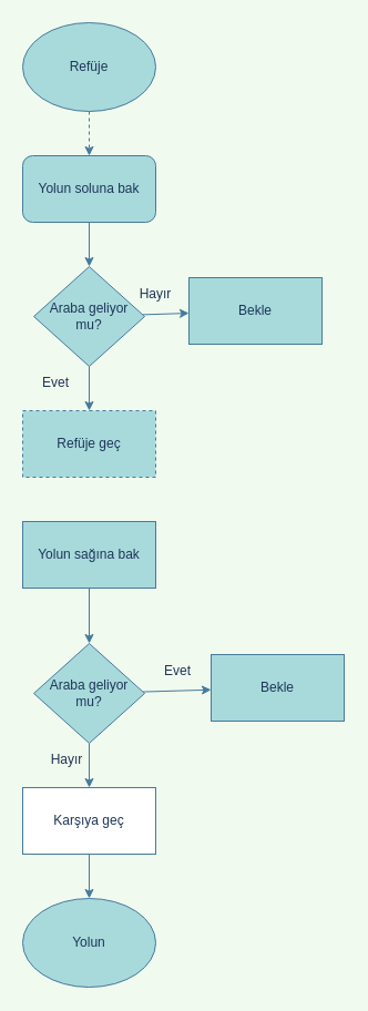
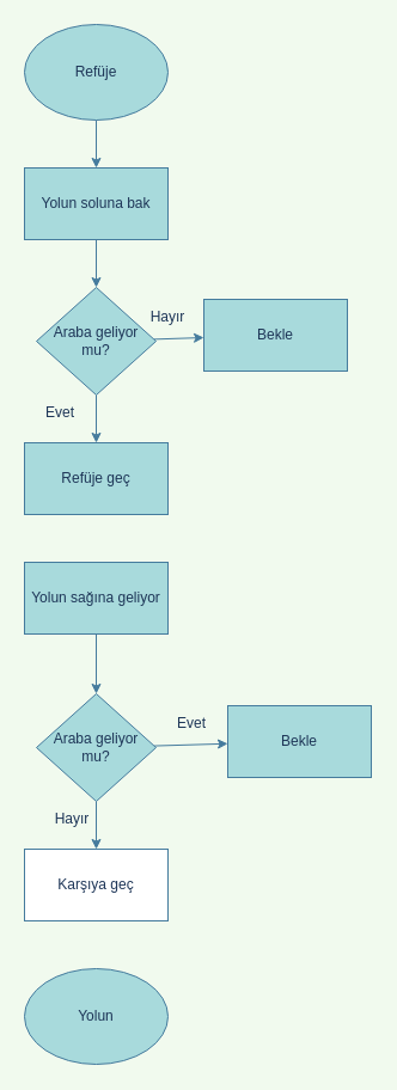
  <mxCell id="0" />
  <mxCell id="1" parent="0" />
- <mxCell id="2" style="edgeStyle=none;rounded=0;orthogonalLoop=1;jettySize=auto;html=1;entryX=0.5;entryY=0;entryDx=0;entryDy=0;labelBackgroundColor=#F1FAEE;strokeColor=#457B9D;fontColor=#1D3557;dashed=1;" edge="1" parent="1" source="3" target="6"><mxGeometry relative="1" as="geometry" /></mxCell>
+ <mxCell id="2" style="edgeStyle=none;rounded=0;orthogonalLoop=1;jettySize=auto;html=1;entryX=0.5;entryY=0;entryDx=0;entryDy=0;labelBackgroundColor=#F1FAEE;strokeColor=#457B9D;fontColor=#1D3557;" edge="1" parent="1" source="3" target="6"><mxGeometry relative="1" as="geometry" /></mxCell>
  <mxCell id="3" value="Refüje" style="ellipse;whiteSpace=wrap;html=1;fillColor=#A8DADC;strokeColor=#457B9D;fontColor=#1D3557;rounded=0;" vertex="1" parent="1"><mxGeometry x="20" y="20" width="120" height="80" as="geometry" /></mxCell>
  <mxCell id="4" value="Yolun" style="ellipse;whiteSpace=wrap;html=1;fillColor=#A8DADC;strokeColor=#457B9D;fontColor=#1D3557;rounded=0;" vertex="1" parent="1"><mxGeometry x="20" y="810" width="120" height="80" as="geometry" /></mxCell>
  <mxCell id="5" value="" style="edgeStyle=none;rounded=0;orthogonalLoop=1;jettySize=auto;html=1;labelBackgroundColor=#F1FAEE;strokeColor=#457B9D;fontColor=#1D3557;" edge="1" parent="1" source="6" target="9"><mxGeometry relative="1" as="geometry" /></mxCell>
- <mxCell id="6" value="Yolun soluna bak" style="whiteSpace=wrap;html=1;fillColor=#A8DADC;strokeColor=#457B9D;fontColor=#1D3557;rounded=1;" vertex="1" parent="1"><mxGeometry x="20" y="140" width="120" height="60" as="geometry" /></mxCell>
+ <mxCell id="6" value="Yolun soluna bak" style="rounded=0;whiteSpace=wrap;html=1;fillColor=#A8DADC;strokeColor=#457B9D;fontColor=#1D3557;" vertex="1" parent="1"><mxGeometry x="20" y="140" width="120" height="60" as="geometry" /></mxCell>
  <mxCell id="7" value="" style="edgeStyle=none;rounded=0;orthogonalLoop=1;jettySize=auto;html=1;labelBackgroundColor=#F1FAEE;strokeColor=#457B9D;fontColor=#1D3557;" edge="1" parent="1" source="9" target="10"><mxGeometry relative="1" as="geometry" /></mxCell>
  <mxCell id="8" value="" style="edgeStyle=none;rounded=0;orthogonalLoop=1;jettySize=auto;html=1;labelBackgroundColor=#F1FAEE;strokeColor=#457B9D;fontColor=#1D3557;" edge="1" parent="1" source="9" target="11"><mxGeometry relative="1" as="geometry" /></mxCell>
  <mxCell id="9" value="Araba geliyor &lt;br&gt;mu?" style="rhombus;whiteSpace=wrap;html=1;fillColor=#A8DADC;strokeColor=#457B9D;fontColor=#1D3557;rounded=0;" vertex="1" parent="1"><mxGeometry x="30" y="240" width="100" height="90" as="geometry" /></mxCell>
  <mxCell id="10" value="Bekle" style="rounded=0;whiteSpace=wrap;html=1;fillColor=#A8DADC;strokeColor=#457B9D;fontColor=#1D3557;" vertex="1" parent="1"><mxGeometry x="170" y="250" width="120" height="60" as="geometry" /></mxCell>
- <mxCell id="11" value="Refüje geç" style="rounded=0;whiteSpace=wrap;html=1;fillColor=#A8DADC;strokeColor=#457B9D;fontColor=#1D3557;dashed=1;" vertex="1" parent="1"><mxGeometry x="20" y="370" width="120" height="60" as="geometry" /></mxCell>
+ <mxCell id="11" value="Refüje geç" style="rounded=0;whiteSpace=wrap;html=1;fillColor=#A8DADC;strokeColor=#457B9D;fontColor=#1D3557;" vertex="1" parent="1"><mxGeometry x="20" y="370" width="120" height="60" as="geometry" /></mxCell>
  <mxCell id="12" value="" style="edgeStyle=none;rounded=0;orthogonalLoop=1;jettySize=auto;html=1;labelBackgroundColor=#F1FAEE;strokeColor=#457B9D;fontColor=#1D3557;" edge="1" parent="1" source="13" target="16"><mxGeometry relative="1" as="geometry" /></mxCell>
- <mxCell id="13" value="Yolun sağına bak" style="rounded=0;whiteSpace=wrap;html=1;fillColor=#A8DADC;strokeColor=#457B9D;fontColor=#1D3557;" vertex="1" parent="1"><mxGeometry x="20" y="470" width="120" height="60" as="geometry" /></mxCell>
+ <mxCell id="13" value="Yolun sağına geliyor" style="rounded=0;whiteSpace=wrap;html=1;fillColor=#A8DADC;strokeColor=#457B9D;fontColor=#1D3557;" vertex="1" parent="1"><mxGeometry x="20" y="470" width="120" height="60" as="geometry" /></mxCell>
  <mxCell id="14" value="" style="edgeStyle=none;rounded=0;orthogonalLoop=1;jettySize=auto;html=1;labelBackgroundColor=#F1FAEE;strokeColor=#457B9D;fontColor=#1D3557;" edge="1" parent="1" source="16" target="17"><mxGeometry relative="1" as="geometry" /></mxCell>
  <mxCell id="15" value="" style="edgeStyle=none;rounded=0;orthogonalLoop=1;jettySize=auto;html=1;labelBackgroundColor=#F1FAEE;strokeColor=#457B9D;fontColor=#1D3557;" edge="1" parent="1" source="16" target="19"><mxGeometry relative="1" as="geometry" /></mxCell>
  <mxCell id="16" value="Araba geliyor &lt;br&gt;mu?" style="rhombus;whiteSpace=wrap;html=1;fillColor=#A8DADC;strokeColor=#457B9D;fontColor=#1D3557;rounded=0;" vertex="1" parent="1"><mxGeometry x="30" y="580" width="100" height="90" as="geometry" /></mxCell>
  <mxCell id="17" value="Bekle" style="rounded=0;whiteSpace=wrap;html=1;fillColor=#A8DADC;strokeColor=#457B9D;fontColor=#1D3557;" vertex="1" parent="1"><mxGeometry x="190" y="590" width="120" height="60" as="geometry" /></mxCell>
- <mxCell id="18" value="" style="edgeStyle=none;rounded=0;orthogonalLoop=1;jettySize=auto;html=1;labelBackgroundColor=#F1FAEE;strokeColor=#457B9D;fontColor=#1D3557;" edge="1" parent="1" source="19" target="4"><mxGeometry relative="1" as="geometry" /></mxCell>
  <mxCell id="19" value="Karşıya geç" style="rounded=0;whiteSpace=wrap;html=1;fillColor=#ffffff;strokeColor=#457B9D;fontColor=#1D3557;" vertex="1" parent="1"><mxGeometry x="20" y="710" width="120" height="60" as="geometry" /></mxCell>
  <mxCell id="20" value="Hayır" style="text;html=1;strokeColor=none;fillColor=none;align=center;verticalAlign=middle;whiteSpace=wrap;rounded=0;fontColor=#1D3557;" vertex="1" parent="1"><mxGeometry x="110" y="250" width="60" height="30" as="geometry" /></mxCell>
  <mxCell id="21" value="Evet" style="text;html=1;strokeColor=none;fillColor=none;align=center;verticalAlign=middle;whiteSpace=wrap;rounded=0;fontColor=#1D3557;" vertex="1" parent="1"><mxGeometry x="20" y="330" width="60" height="30" as="geometry" /></mxCell>
  <mxCell id="22" value="Evet" style="text;html=1;strokeColor=none;fillColor=none;align=center;verticalAlign=middle;whiteSpace=wrap;rounded=0;fontColor=#1D3557;" vertex="1" parent="1"><mxGeometry x="130" y="590" width="60" height="30" as="geometry" /></mxCell>
  <mxCell id="23" value="Hayır" style="text;html=1;strokeColor=none;fillColor=none;align=center;verticalAlign=middle;whiteSpace=wrap;rounded=0;fontColor=#1D3557;" vertex="1" parent="1"><mxGeometry x="30" y="670" width="60" height="30" as="geometry" /></mxCell>
